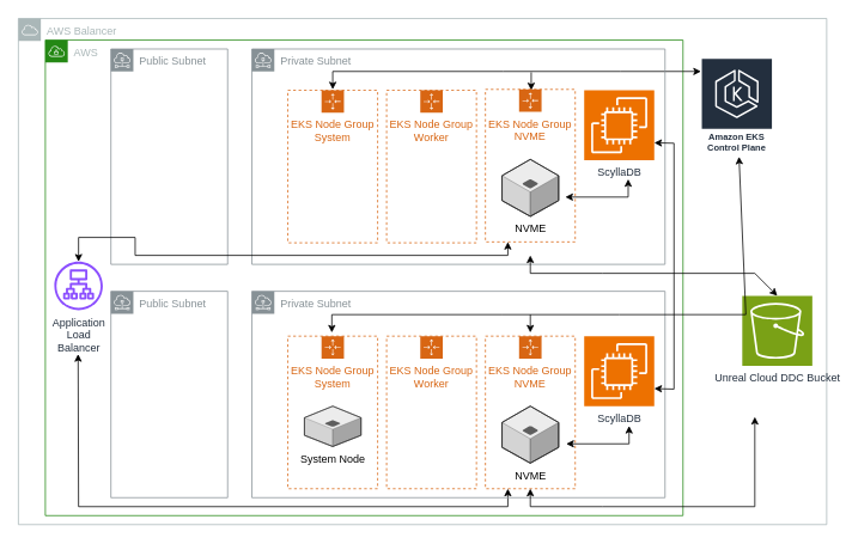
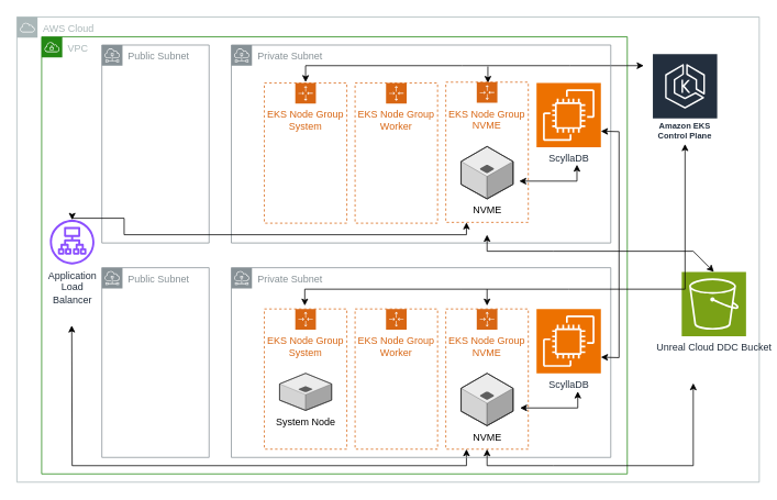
  <mxCell id="0" />
  <mxCell id="1" parent="0" />
- <mxCell id="2" value="AWS Balancer" style="sketch=0;outlineConnect=0;gradientColor=none;html=1;whiteSpace=wrap;fontSize=12;fontStyle=0;shape=mxgraph.aws4.group;grIcon=mxgraph.aws4.group_aws_cloud;strokeColor=#AAB7B8;fillColor=none;verticalAlign=top;align=left;spacingLeft=30;fontColor=#AAB7B8;dashed=0;" vertex="1" parent="1"><mxGeometry x="20" y="20" width="900" height="564" as="geometry" /></mxCell>
- <mxCell id="3" value="AWS" style="points=[[0,0],[0.25,0],[0.5,0],[0.75,0],[1,0],[1,0.25],[1,0.5],[1,0.75],[1,1],[0.75,1],[0.5,1],[0.25,1],[0,1],[0,0.75],[0,0.5],[0,0.25]];outlineConnect=0;gradientColor=none;html=1;whiteSpace=wrap;fontSize=12;fontStyle=0;container=1;pointerEvents=0;collapsible=0;recursiveResize=0;shape=mxgraph.aws4.group;grIcon=mxgraph.aws4.group_vpc;strokeColor=#248814;fillColor=none;verticalAlign=top;align=left;spacingLeft=30;fontColor=#AAB7B8;dashed=0;" vertex="1" parent="1"><mxGeometry x="50" y="44" width="710" height="530" as="geometry" /></mxCell>
+ <mxCell id="2" value="AWS Cloud" style="sketch=0;outlineConnect=0;gradientColor=none;html=1;whiteSpace=wrap;fontSize=12;fontStyle=0;shape=mxgraph.aws4.group;grIcon=mxgraph.aws4.group_aws_cloud;strokeColor=#AAB7B8;fillColor=none;verticalAlign=top;align=left;spacingLeft=30;fontColor=#AAB7B8;dashed=0;" vertex="1" parent="1"><mxGeometry x="20" y="20" width="900" height="564" as="geometry" /></mxCell>
+ <mxCell id="3" value="VPC" style="points=[[0,0],[0.25,0],[0.5,0],[0.75,0],[1,0],[1,0.25],[1,0.5],[1,0.75],[1,1],[0.75,1],[0.5,1],[0.25,1],[0,1],[0,0.75],[0,0.5],[0,0.25]];outlineConnect=0;gradientColor=none;html=1;whiteSpace=wrap;fontSize=12;fontStyle=0;container=1;pointerEvents=0;collapsible=0;recursiveResize=0;shape=mxgraph.aws4.group;grIcon=mxgraph.aws4.group_vpc;strokeColor=#248814;fillColor=none;verticalAlign=top;align=left;spacingLeft=30;fontColor=#AAB7B8;dashed=0;" vertex="1" parent="1"><mxGeometry x="50" y="44" width="710" height="530" as="geometry" /></mxCell>
  <mxCell id="4" value="Public Subnet" style="sketch=0;outlineConnect=0;gradientColor=none;html=1;whiteSpace=wrap;fontSize=12;fontStyle=0;shape=mxgraph.aws4.group;grIcon=mxgraph.aws4.group_subnet;strokeColor=#879196;fillColor=none;verticalAlign=top;align=left;spacingLeft=30;fontColor=#879196;dashed=0;" vertex="1" parent="3"><mxGeometry x="73" y="10" width="130" height="240" as="geometry" /></mxCell>
  <mxCell id="5" value="" style="endArrow=classic;startArrow=classic;html=1;rounded=0;" edge="1" parent="3"><mxGeometry width="50" height="50" relative="1" as="geometry"><mxPoint x="320" y="55" as="sourcePoint" /><mxPoint x="730" y="35" as="targetPoint" /><Array as="points"><mxPoint x="320" y="35" /><mxPoint x="510" y="35" /><mxPoint x="640" y="35" /><mxPoint x="710" y="35" /></Array></mxGeometry></mxCell>
  <mxCell id="6" value="" style="endArrow=classic;html=1;rounded=0;" edge="1" parent="3"><mxGeometry width="50" height="50" relative="1" as="geometry"><mxPoint x="541" y="36" as="sourcePoint" /><mxPoint x="541" y="56" as="targetPoint" /></mxGeometry></mxCell>
- <mxCell id="7" value="Application&lt;br&gt;Load &lt;br&gt;Balancer" style="sketch=0;outlineConnect=0;fontColor=#232F3E;gradientColor=none;fillColor=#8C4FFF;strokeColor=none;dashed=0;verticalLabelPosition=bottom;verticalAlign=top;align=center;html=1;fontSize=12;fontStyle=0;aspect=fixed;pointerEvents=1;shape=mxgraph.aws4.application_load_balancer;" vertex="1" parent="3"><mxGeometry x="10" y="247" width="54" height="54" as="geometry" /></mxCell>
+ <mxCell id="7" value="Application&lt;br&gt;Load &lt;br&gt;Balancer" style="sketch=0;outlineConnect=0;fontColor=#232F3E;gradientColor=none;fillColor=#8C4FFF;strokeColor=none;dashed=0;verticalLabelPosition=bottom;verticalAlign=top;align=center;html=1;fontSize=12;fontStyle=0;aspect=fixed;pointerEvents=1;shape=mxgraph.aws4.application_load_balancer;" vertex="1" parent="3"><mxGeometry x="10" y="222" width="54" height="54" as="geometry" /></mxCell>
  <mxCell id="8" value="" style="endArrow=classic;startArrow=classic;html=1;rounded=0;exitX=0.25;exitY=1;exitDx=0;exitDy=0;" edge="1" parent="3" source="15"><mxGeometry width="50" height="50" relative="1" as="geometry"><mxPoint x="520" y="620" as="sourcePoint" /><mxPoint x="36.5" y="350" as="targetPoint" /><Array as="points"><mxPoint x="515" y="520" /><mxPoint x="37" y="520" /></Array></mxGeometry></mxCell>
  <mxCell id="9" value="Public Subnet" style="sketch=0;outlineConnect=0;gradientColor=none;html=1;whiteSpace=wrap;fontSize=12;fontStyle=0;shape=mxgraph.aws4.group;grIcon=mxgraph.aws4.group_subnet;strokeColor=#879196;fillColor=none;verticalAlign=top;align=left;spacingLeft=30;fontColor=#879196;dashed=0;" vertex="1" parent="1"><mxGeometry x="123" y="324" width="130" height="230" as="geometry" /></mxCell>
  <mxCell id="10" value="Private Subnet" style="sketch=0;outlineConnect=0;gradientColor=none;html=1;whiteSpace=wrap;fontSize=12;fontStyle=0;shape=mxgraph.aws4.group;grIcon=mxgraph.aws4.group_subnet;strokeColor=#879196;fillColor=none;verticalAlign=top;align=left;spacingLeft=30;fontColor=#879196;dashed=0;" vertex="1" parent="1"><mxGeometry x="280" y="324" width="460" height="230" as="geometry" /></mxCell>
- <mxCell id="11" value="Amazon EKS&lt;br&gt;Control Plane" style="sketch=0;outlineConnect=0;fontColor=#232F3E;gradientColor=none;strokeColor=#ffffff;fillColor=#232F3E;dashed=0;verticalLabelPosition=middle;verticalAlign=bottom;align=center;html=1;whiteSpace=wrap;fontSize=10;fontStyle=1;spacing=3;shape=mxgraph.aws4.productIcon;prIcon=mxgraph.aws4.eks;" vertex="1" parent="1"><mxGeometry x="780" y="64" width="80" height="110" as="geometry" /></mxCell>
+ <mxCell id="11" value="Amazon EKS&lt;br&gt;Control Plane" style="sketch=0;outlineConnect=0;fontColor=#232F3E;gradientColor=none;strokeColor=#ffffff;fillColor=#232F3E;dashed=0;verticalLabelPosition=middle;verticalAlign=bottom;align=center;html=1;whiteSpace=wrap;fontSize=10;fontStyle=1;spacing=3;shape=mxgraph.aws4.productIcon;prIcon=mxgraph.aws4.eks;" vertex="1" parent="1"><mxGeometry x="790" y="64" width="80" height="110" as="geometry" /></mxCell>
  <mxCell id="12" value="EKS Node Group&lt;br&gt;System" style="points=[[0,0],[0.25,0],[0.5,0],[0.75,0],[1,0],[1,0.25],[1,0.5],[1,0.75],[1,1],[0.75,1],[0.5,1],[0.25,1],[0,1],[0,0.75],[0,0.5],[0,0.25]];outlineConnect=0;gradientColor=none;html=1;whiteSpace=wrap;fontSize=12;fontStyle=0;container=1;pointerEvents=0;collapsible=0;recursiveResize=0;shape=mxgraph.aws4.groupCenter;grIcon=mxgraph.aws4.group_auto_scaling_group;grStroke=1;strokeColor=#D86613;fillColor=none;verticalAlign=top;align=center;fontColor=#D86613;dashed=1;spacingTop=25;" vertex="1" parent="1"><mxGeometry x="320" y="374" width="100" height="170" as="geometry" /></mxCell>
  <mxCell id="13" value="System Node" style="verticalLabelPosition=bottom;html=1;verticalAlign=top;strokeWidth=1;align=center;outlineConnect=0;dashed=0;outlineConnect=0;shape=mxgraph.aws3d.application_server;fillColor=#ECECEC;strokeColor=#5E5E5E;aspect=fixed;" vertex="1" parent="12"><mxGeometry x="18.5" y="78" width="63" height="45" as="geometry" /></mxCell>
  <mxCell id="14" value="EKS Node Group&lt;br&gt;Worker" style="points=[[0,0],[0.25,0],[0.5,0],[0.75,0],[1,0],[1,0.25],[1,0.5],[1,0.75],[1,1],[0.75,1],[0.5,1],[0.25,1],[0,1],[0,0.75],[0,0.5],[0,0.25]];outlineConnect=0;gradientColor=none;html=1;whiteSpace=wrap;fontSize=12;fontStyle=0;container=1;pointerEvents=0;collapsible=0;recursiveResize=0;shape=mxgraph.aws4.groupCenter;grIcon=mxgraph.aws4.group_auto_scaling_group;grStroke=1;strokeColor=#D86613;fillColor=none;verticalAlign=top;align=center;fontColor=#D86613;dashed=1;spacingTop=25;" vertex="1" parent="1"><mxGeometry x="430" y="374" width="100" height="170" as="geometry" /></mxCell>
  <mxCell id="15" value="EKS Node Group&lt;br&gt;NVME" style="points=[[0,0],[0.25,0],[0.5,0],[0.75,0],[1,0],[1,0.25],[1,0.5],[1,0.75],[1,1],[0.75,1],[0.5,1],[0.25,1],[0,1],[0,0.75],[0,0.5],[0,0.25]];outlineConnect=0;gradientColor=none;html=1;whiteSpace=wrap;fontSize=12;fontStyle=0;container=1;pointerEvents=0;collapsible=0;recursiveResize=0;shape=mxgraph.aws4.groupCenter;grIcon=mxgraph.aws4.group_auto_scaling_group;grStroke=1;strokeColor=#D86613;fillColor=none;verticalAlign=top;align=center;fontColor=#D86613;dashed=1;spacingTop=25;" vertex="1" parent="1"><mxGeometry x="540" y="374" width="100" height="170" as="geometry" /></mxCell>
  <mxCell id="16" value="NVME" style="verticalLabelPosition=bottom;html=1;verticalAlign=top;strokeWidth=1;align=center;outlineConnect=0;dashed=0;outlineConnect=0;shape=mxgraph.aws3d.application_server;fillColor=#ECECEC;strokeColor=#5E5E5E;aspect=fixed;" vertex="1" parent="15"><mxGeometry x="18.5" y="78" width="63" height="63.51" as="geometry" /></mxCell>
  <mxCell id="17" value="ScyllaDB " style="sketch=0;points=[[0,0,0],[0.25,0,0],[0.5,0,0],[0.75,0,0],[1,0,0],[0,1,0],[0.25,1,0],[0.5,1,0],[0.75,1,0],[1,1,0],[0,0.25,0],[0,0.5,0],[0,0.75,0],[1,0.25,0],[1,0.5,0],[1,0.75,0]];outlineConnect=0;fontColor=#232F3E;fillColor=#ED7100;strokeColor=#ffffff;dashed=0;verticalLabelPosition=bottom;verticalAlign=top;align=center;html=1;fontSize=12;fontStyle=0;aspect=fixed;shape=mxgraph.aws4.resourceIcon;resIcon=mxgraph.aws4.ec2;" vertex="1" parent="1"><mxGeometry x="650" y="374" width="78" height="78" as="geometry" /></mxCell>
  <mxCell id="18" value="Unreal Cloud DDC Bucket" style="sketch=0;points=[[0,0,0],[0.25,0,0],[0.5,0,0],[0.75,0,0],[1,0,0],[0,1,0],[0.25,1,0],[0.5,1,0],[0.75,1,0],[1,1,0],[0,0.25,0],[0,0.5,0],[0,0.75,0],[1,0.25,0],[1,0.5,0],[1,0.75,0]];outlineConnect=0;fontColor=#232F3E;fillColor=#7AA116;strokeColor=#ffffff;dashed=0;verticalLabelPosition=bottom;verticalAlign=top;align=center;html=1;fontSize=12;fontStyle=0;aspect=fixed;shape=mxgraph.aws4.resourceIcon;resIcon=mxgraph.aws4.s3;" vertex="1" parent="1"><mxGeometry x="826" y="329" width="78" height="78" as="geometry" /></mxCell>
  <mxCell id="19" value="" style="endArrow=classic;startArrow=classic;html=1;rounded=0;" edge="1" parent="1" target="11"><mxGeometry width="50" height="50" relative="1" as="geometry"><mxPoint x="369" y="370" as="sourcePoint" /><mxPoint x="770" y="350" as="targetPoint" /><Array as="points"><mxPoint x="369" y="350" /><mxPoint x="559" y="350" /><mxPoint x="689" y="350" /><mxPoint x="830" y="350" /></Array></mxGeometry></mxCell>
  <mxCell id="20" value="" style="endArrow=classic;html=1;rounded=0;" edge="1" parent="1"><mxGeometry width="50" height="50" relative="1" as="geometry"><mxPoint x="590" y="350" as="sourcePoint" /><mxPoint x="590" y="370" as="targetPoint" /></mxGeometry></mxCell>
  <mxCell id="21" value="" style="endArrow=classic;startArrow=classic;html=1;rounded=0;" edge="1" parent="1"><mxGeometry width="50" height="50" relative="1" as="geometry"><mxPoint x="630" y="494" as="sourcePoint" /><mxPoint x="700" y="474" as="targetPoint" /><Array as="points"><mxPoint x="700" y="494" /></Array></mxGeometry></mxCell>
  <mxCell id="22" value="" style="endArrow=classic;startArrow=classic;html=1;rounded=0;exitX=0.5;exitY=1;exitDx=0;exitDy=0;" edge="1" parent="1" source="15"><mxGeometry width="50" height="50" relative="1" as="geometry"><mxPoint x="600" y="564" as="sourcePoint" /><mxPoint x="840" y="464" as="targetPoint" /><Array as="points"><mxPoint x="590" y="564" /><mxPoint x="670" y="564" /><mxPoint x="840" y="564" /></Array></mxGeometry></mxCell>
  <mxCell id="23" value="Private Subnet" style="sketch=0;outlineConnect=0;gradientColor=none;html=1;whiteSpace=wrap;fontSize=12;fontStyle=0;shape=mxgraph.aws4.group;grIcon=mxgraph.aws4.group_subnet;strokeColor=#879196;fillColor=none;verticalAlign=top;align=left;spacingLeft=30;fontColor=#879196;dashed=0;" vertex="1" parent="1"><mxGeometry x="280" y="54" width="460" height="240" as="geometry" /></mxCell>
  <mxCell id="24" value="EKS Node Group&lt;br&gt;System" style="points=[[0,0],[0.25,0],[0.5,0],[0.75,0],[1,0],[1,0.25],[1,0.5],[1,0.75],[1,1],[0.75,1],[0.5,1],[0.25,1],[0,1],[0,0.75],[0,0.5],[0,0.25]];outlineConnect=0;gradientColor=none;html=1;whiteSpace=wrap;fontSize=12;fontStyle=0;container=1;pointerEvents=0;collapsible=0;recursiveResize=0;shape=mxgraph.aws4.groupCenter;grIcon=mxgraph.aws4.group_auto_scaling_group;grStroke=1;strokeColor=#D86613;fillColor=none;verticalAlign=top;align=center;fontColor=#D86613;dashed=1;spacingTop=25;" vertex="1" parent="1"><mxGeometry x="320" y="100" width="100" height="170" as="geometry" /></mxCell>
  <mxCell id="25" value="EKS Node Group&lt;br&gt;Worker" style="points=[[0,0],[0.25,0],[0.5,0],[0.75,0],[1,0],[1,0.25],[1,0.5],[1,0.75],[1,1],[0.75,1],[0.5,1],[0.25,1],[0,1],[0,0.75],[0,0.5],[0,0.25]];outlineConnect=0;gradientColor=none;html=1;whiteSpace=wrap;fontSize=12;fontStyle=0;container=1;pointerEvents=0;collapsible=0;recursiveResize=0;shape=mxgraph.aws4.groupCenter;grIcon=mxgraph.aws4.group_auto_scaling_group;grStroke=1;strokeColor=#D86613;fillColor=none;verticalAlign=top;align=center;fontColor=#D86613;dashed=1;spacingTop=25;" vertex="1" parent="1"><mxGeometry x="430" y="100" width="100" height="170" as="geometry" /></mxCell>
  <mxCell id="26" value="EKS Node Group&lt;br&gt;NVME" style="points=[[0,0],[0.25,0],[0.5,0],[0.75,0],[1,0],[1,0.25],[1,0.5],[1,0.75],[1,1],[0.75,1],[0.5,1],[0.25,1],[0,1],[0,0.75],[0,0.5],[0,0.25]];outlineConnect=0;gradientColor=none;html=1;whiteSpace=wrap;fontSize=12;fontStyle=0;container=1;pointerEvents=0;collapsible=0;recursiveResize=0;shape=mxgraph.aws4.groupCenter;grIcon=mxgraph.aws4.group_auto_scaling_group;grStroke=1;strokeColor=#D86613;fillColor=none;verticalAlign=top;align=center;fontColor=#D86613;dashed=1;spacingTop=25;" vertex="1" parent="1"><mxGeometry x="540" y="99" width="100" height="170" as="geometry" /></mxCell>
  <mxCell id="27" value="NVME" style="verticalLabelPosition=bottom;html=1;verticalAlign=top;strokeWidth=1;align=center;outlineConnect=0;dashed=0;outlineConnect=0;shape=mxgraph.aws3d.application_server;fillColor=#ECECEC;strokeColor=#5E5E5E;aspect=fixed;" vertex="1" parent="26"><mxGeometry x="18.5" y="78" width="63" height="63.51" as="geometry" /></mxCell>
  <mxCell id="28" value="ScyllaDB " style="sketch=0;points=[[0,0,0],[0.25,0,0],[0.5,0,0],[0.75,0,0],[1,0,0],[0,1,0],[0.25,1,0],[0.5,1,0],[0.75,1,0],[1,1,0],[0,0.25,0],[0,0.5,0],[0,0.75,0],[1,0.25,0],[1,0.5,0],[1,0.75,0]];outlineConnect=0;fontColor=#232F3E;fillColor=#ED7100;strokeColor=#ffffff;dashed=0;verticalLabelPosition=bottom;verticalAlign=top;align=center;html=1;fontSize=12;fontStyle=0;aspect=fixed;shape=mxgraph.aws4.resourceIcon;resIcon=mxgraph.aws4.ec2;" vertex="1" parent="1"><mxGeometry x="650" y="100" width="78" height="78" as="geometry" /></mxCell>
  <mxCell id="29" value="" style="endArrow=classic;startArrow=classic;html=1;rounded=0;exitX=0.5;exitY=1;exitDx=0;exitDy=0;entryX=0.5;entryY=0;entryDx=0;entryDy=0;entryPerimeter=0;" edge="1" parent="1" target="18"><mxGeometry width="50" height="50" relative="1" as="geometry"><mxPoint x="590" y="284" as="sourcePoint" /><mxPoint x="840" y="204" as="targetPoint" /><Array as="points"><mxPoint x="590" y="304" /><mxPoint x="670" y="304" /><mxPoint x="840" y="304" /></Array></mxGeometry></mxCell>
  <mxCell id="30" value="" style="endArrow=classic;startArrow=classic;html=1;rounded=0;" edge="1" parent="1"><mxGeometry width="50" height="50" relative="1" as="geometry"><mxPoint x="629" y="219" as="sourcePoint" /><mxPoint x="699" y="199" as="targetPoint" /><Array as="points"><mxPoint x="699" y="219" /></Array></mxGeometry></mxCell>
  <mxCell id="31" value="" style="endArrow=classic;startArrow=classic;html=1;rounded=0;exitX=1;exitY=0.75;exitDx=0;exitDy=0;exitPerimeter=0;entryX=1;entryY=0.75;entryDx=0;entryDy=0;entryPerimeter=0;" edge="1" parent="1" source="28" target="17"><mxGeometry width="50" height="50" relative="1" as="geometry"><mxPoint x="710" y="174" as="sourcePoint" /><mxPoint x="750" y="736" as="targetPoint" /><Array as="points"><mxPoint x="750" y="159" /><mxPoint x="750" y="433" /></Array></mxGeometry></mxCell>
  <mxCell id="32" value="" style="endArrow=classic;startArrow=classic;html=1;rounded=0;entryX=0.25;entryY=1;entryDx=0;entryDy=0;" edge="1" parent="1" source="7" target="26"><mxGeometry width="50" height="50" relative="1" as="geometry"><mxPoint x="85" y="284" as="sourcePoint" /><mxPoint x="930" y="274" as="targetPoint" /><Array as="points"><mxPoint x="87" y="264" /><mxPoint x="150" y="264" /><mxPoint x="150" y="284" /><mxPoint x="565" y="284" /></Array></mxGeometry></mxCell>
